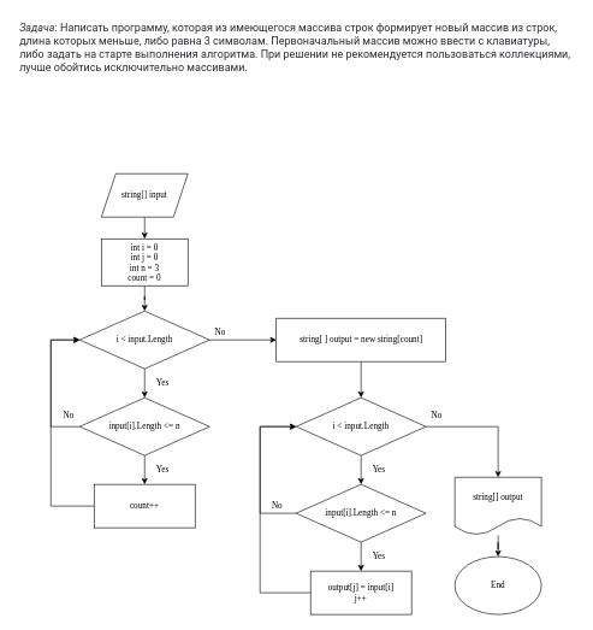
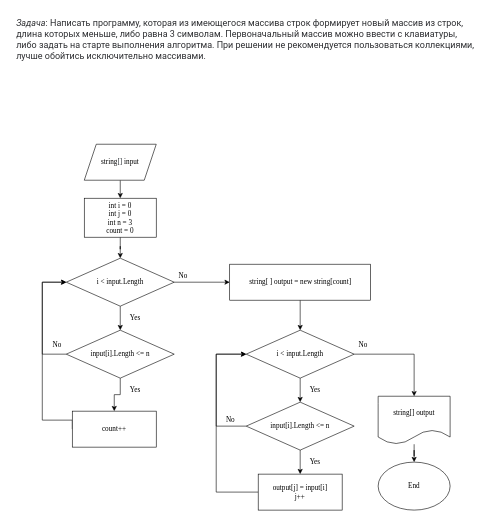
  <mxCell id="0" />
  <mxCell id="1" parent="0" />
  <mxCell id="2" value="&lt;div style=&quot;text-align: left;&quot;&gt;&lt;em style=&quot;background-color: rgb(255, 255, 255); color: rgb(44, 45, 48); font-family: Roboto, &amp;quot;San Francisco&amp;quot;, &amp;quot;Helvetica Neue&amp;quot;, Helvetica, Arial; font-size: 15px; box-sizing: border-box;&quot;&gt;Задача&lt;/em&gt;&lt;span style=&quot;background-color: rgb(255, 255, 255); color: rgb(44, 45, 48); font-family: Roboto, &amp;quot;San Francisco&amp;quot;, &amp;quot;Helvetica Neue&amp;quot;, Helvetica, Arial; font-size: 15px;&quot;&gt;: Написать программу, которая из имеющегося массива строк формирует новый массив из строк,&amp;nbsp;&lt;/span&gt;&lt;br&gt;&lt;/div&gt;&lt;em style=&quot;box-sizing: border-box; color: rgb(44, 45, 48); font-family: Roboto, &amp;quot;San Francisco&amp;quot;, &amp;quot;Helvetica Neue&amp;quot;, Helvetica, Arial; font-size: 15px; font-variant-ligatures: normal; font-variant-caps: normal; font-weight: 400; letter-spacing: normal; orphans: 2; text-indent: 0px; text-transform: none; widows: 2; word-spacing: 0px; -webkit-text-stroke-width: 0px; background-color: rgb(255, 255, 255); text-decoration-thickness: initial; text-decoration-style: initial; text-decoration-color: initial;&quot;&gt;&lt;div style=&quot;text-align: left;&quot;&gt;&lt;span style=&quot;font-style: normal;&quot;&gt;длина которых меньше, либо равна 3 символам.&amp;nbsp;&lt;/span&gt;&lt;span style=&quot;font-style: normal;&quot;&gt;Первоначальный массив можно ввести с клавиатуры,&amp;nbsp;&lt;/span&gt;&lt;/div&gt;&lt;div style=&quot;text-align: left;&quot;&gt;&lt;span style=&quot;font-style: normal;&quot;&gt;либо задать на старте выполнения алгоритма. При решении не рекомендуется пользоваться коллекциями,&amp;nbsp;&lt;/span&gt;&lt;/div&gt;&lt;div style=&quot;text-align: left;&quot;&gt;&lt;span style=&quot;font-style: normal;&quot;&gt;лучше обойтись исключительно массивами.&lt;/span&gt;&lt;/div&gt;&lt;/em&gt;" style="text;html=1;align=center;verticalAlign=middle;resizable=0;points=[];autosize=1;strokeColor=none;fillColor=none;" parent="1" vertex="1"><mxGeometry x="20" y="20" width="780" height="90" as="geometry" /></mxCell>
  <mxCell id="3" value="" style="edgeStyle=orthogonalEdgeStyle;rounded=0;orthogonalLoop=1;jettySize=auto;html=1;fontFamily=Verdana;" parent="1" source="4" target="7" edge="1"><mxGeometry relative="1" as="geometry" /></mxCell>
  <mxCell id="4" value="&lt;div style=&quot;text-align: start;&quot;&gt;&lt;span style=&quot;background-color: initial;&quot;&gt;string&lt;/span&gt;&lt;span style=&quot;background-color: initial;&quot;&gt;[]&lt;/span&gt;&lt;span style=&quot;background-color: initial;&quot;&gt;&amp;nbsp;&lt;/span&gt;&lt;font&gt;&lt;span style=&quot;background-color: rgb(255, 255, 255);&quot;&gt;output&lt;/span&gt;&lt;/font&gt;&lt;/div&gt;" style="shape=document;whiteSpace=wrap;html=1;boundedLbl=1;fontFamily=Verdana;" parent="1" vertex="1"><mxGeometry x="630" y="660.17" width="120" height="80" as="geometry" /></mxCell>
  <mxCell id="5" style="edgeStyle=orthogonalEdgeStyle;rounded=0;orthogonalLoop=1;jettySize=auto;html=1;entryX=0.5;entryY=0;entryDx=0;entryDy=0;fontFamily=Verdana;" parent="1" source="6" target="12" edge="1"><mxGeometry relative="1" as="geometry"><mxPoint x="200" y="425" as="targetPoint" /></mxGeometry></mxCell>
  <mxCell id="6" value="int i = 0&lt;br&gt;int j = 0&lt;br&gt;int n = 3&lt;br&gt;count = 0" style="rounded=0;whiteSpace=wrap;html=1;fontFamily=Verdana;" parent="1" vertex="1"><mxGeometry x="140" y="330" width="120" height="65" as="geometry" /></mxCell>
  <mxCell id="7" value="End" style="ellipse;whiteSpace=wrap;html=1;fontFamily=Verdana;" parent="1" vertex="1"><mxGeometry x="630" y="770" width="120" height="80" as="geometry" /></mxCell>
  <mxCell id="8" style="edgeStyle=orthogonalEdgeStyle;rounded=0;orthogonalLoop=1;jettySize=auto;html=1;exitX=0.5;exitY=1;exitDx=0;exitDy=0;entryX=0.5;entryY=0;entryDx=0;entryDy=0;fontFamily=Verdana;" parent="1" source="9" target="6" edge="1"><mxGeometry relative="1" as="geometry" /></mxCell>
  <mxCell id="9" value="string&lt;span style=&quot;color: rgb(36, 41, 47); text-align: start; background-color: rgb(255, 255, 255);&quot;&gt;[] &lt;/span&gt;&lt;span style=&quot;box-sizing: border-box; color: var(--color-prettylights-syntax-entity); text-align: start; background-color: rgb(255, 255, 255);&quot; class=&quot;pl-en&quot;&gt;input&lt;/span&gt;" style="shape=parallelogram;perimeter=parallelogramPerimeter;whiteSpace=wrap;html=1;fixedSize=1;fontFamily=Verdana;" parent="1" vertex="1"><mxGeometry x="140" y="240" width="120" height="60" as="geometry" /></mxCell>
  <mxCell id="10" value="" style="edgeStyle=orthogonalEdgeStyle;rounded=0;orthogonalLoop=1;jettySize=auto;html=1;fontFamily=Verdana;" edge="1" parent="1" source="12" target="15"><mxGeometry relative="1" as="geometry" /></mxCell>
  <mxCell id="11" value="" style="edgeStyle=orthogonalEdgeStyle;rounded=0;orthogonalLoop=1;jettySize=auto;html=1;fontFamily=Verdana;" edge="1" parent="1" source="12" target="19"><mxGeometry relative="1" as="geometry" /></mxCell>
  <mxCell id="12" value="i &amp;lt; input.Length" style="rhombus;whiteSpace=wrap;html=1;fontFamily=Verdana;" vertex="1" parent="1"><mxGeometry x="110" y="430" width="180" height="80" as="geometry" /></mxCell>
  <mxCell id="13" value="" style="edgeStyle=orthogonalEdgeStyle;rounded=0;orthogonalLoop=1;jettySize=auto;html=1;fontFamily=Verdana;" edge="1" parent="1" source="15" target="17"><mxGeometry relative="1" as="geometry" /></mxCell>
  <mxCell id="14" style="edgeStyle=orthogonalEdgeStyle;rounded=0;orthogonalLoop=1;jettySize=auto;html=1;exitX=0;exitY=0.5;exitDx=0;exitDy=0;entryX=0;entryY=0.5;entryDx=0;entryDy=0;fontFamily=Verdana;" edge="1" parent="1" source="15" target="12"><mxGeometry relative="1" as="geometry"><Array as="points"><mxPoint x="70" y="590" /><mxPoint x="70" y="470" /></Array></mxGeometry></mxCell>
  <mxCell id="15" value="input[i].Length &amp;lt;= n" style="rhombus;whiteSpace=wrap;html=1;fontFamily=Verdana;" vertex="1" parent="1"><mxGeometry x="110" y="550" width="180" height="80" as="geometry" /></mxCell>
  <mxCell id="16" style="edgeStyle=orthogonalEdgeStyle;rounded=0;orthogonalLoop=1;jettySize=auto;html=1;exitX=0;exitY=0.5;exitDx=0;exitDy=0;entryX=0;entryY=0.5;entryDx=0;entryDy=0;fontFamily=Verdana;" edge="1" parent="1" source="17" target="12"><mxGeometry relative="1" as="geometry"><Array as="points"><mxPoint x="70" y="700" /><mxPoint x="70" y="470" /></Array></mxGeometry></mxCell>
- <mxCell id="17" value="count++" style="rounded=0;whiteSpace=wrap;html=1;fontFamily=Verdana;" vertex="1" parent="1"><mxGeometry x="130" y="670" width="140" height="60" as="geometry" /></mxCell>
+ <mxCell id="17" value="count++" style="rounded=0;whiteSpace=wrap;html=1;fontFamily=Verdana;" vertex="1" parent="1"><mxGeometry x="120" y="685" width="140" height="60" as="geometry" /></mxCell>
  <mxCell id="18" value="" style="edgeStyle=orthogonalEdgeStyle;rounded=0;orthogonalLoop=1;jettySize=auto;html=1;fontFamily=Verdana;" edge="1" parent="1" source="19" target="22"><mxGeometry relative="1" as="geometry" /></mxCell>
  <mxCell id="19" value="string[ ] output = new string[count]" style="rounded=0;whiteSpace=wrap;html=1;fontFamily=Verdana;" vertex="1" parent="1"><mxGeometry x="382.5" y="440" width="235" height="60" as="geometry" /></mxCell>
  <mxCell id="20" value="" style="edgeStyle=orthogonalEdgeStyle;rounded=0;orthogonalLoop=1;jettySize=auto;html=1;fontFamily=Verdana;" edge="1" parent="1" source="22" target="25"><mxGeometry relative="1" as="geometry" /></mxCell>
  <mxCell id="21" style="edgeStyle=orthogonalEdgeStyle;rounded=0;orthogonalLoop=1;jettySize=auto;html=1;exitX=1;exitY=0.5;exitDx=0;exitDy=0;entryX=0.5;entryY=0;entryDx=0;entryDy=0;fontFamily=Verdana;" edge="1" parent="1" source="22" target="4"><mxGeometry relative="1" as="geometry" /></mxCell>
  <mxCell id="22" value="i &amp;lt; input.Length" style="rhombus;whiteSpace=wrap;html=1;fontFamily=Verdana;" vertex="1" parent="1"><mxGeometry x="410" y="550" width="180" height="80" as="geometry" /></mxCell>
  <mxCell id="23" value="" style="edgeStyle=orthogonalEdgeStyle;rounded=0;orthogonalLoop=1;jettySize=auto;html=1;fontFamily=Verdana;" edge="1" parent="1" source="25" target="27"><mxGeometry relative="1" as="geometry" /></mxCell>
  <mxCell id="24" style="edgeStyle=orthogonalEdgeStyle;rounded=0;orthogonalLoop=1;jettySize=auto;html=1;exitX=0;exitY=0.5;exitDx=0;exitDy=0;entryX=0;entryY=0.5;entryDx=0;entryDy=0;fontFamily=Verdana;" edge="1" parent="1" source="25" target="22"><mxGeometry relative="1" as="geometry"><Array as="points"><mxPoint x="360" y="710" /><mxPoint x="360" y="590" /></Array></mxGeometry></mxCell>
  <mxCell id="25" value="input[i].Length &amp;lt;= n" style="rhombus;whiteSpace=wrap;html=1;fontFamily=Verdana;" vertex="1" parent="1"><mxGeometry x="410" y="670" width="180" height="80" as="geometry" /></mxCell>
  <mxCell id="26" style="edgeStyle=orthogonalEdgeStyle;rounded=0;orthogonalLoop=1;jettySize=auto;html=1;exitX=0;exitY=0.5;exitDx=0;exitDy=0;entryX=0;entryY=0.5;entryDx=0;entryDy=0;fontFamily=Verdana;" edge="1" parent="1" source="27" target="22"><mxGeometry relative="1" as="geometry"><Array as="points"><mxPoint x="360" y="820" /><mxPoint x="360" y="590" /></Array></mxGeometry></mxCell>
  <mxCell id="27" value="output[j] = input[i]&lt;br&gt;j++" style="rounded=0;whiteSpace=wrap;html=1;fontFamily=Verdana;" vertex="1" parent="1"><mxGeometry x="430" y="790" width="140" height="60" as="geometry" /></mxCell>
  <mxCell id="28" value="Yes" style="text;html=1;strokeColor=none;fillColor=none;align=center;verticalAlign=middle;whiteSpace=wrap;rounded=0;fontFamily=Verdana;" vertex="1" parent="1"><mxGeometry x="210" y="520" width="30" height="20" as="geometry" /></mxCell>
  <mxCell id="29" value="Yes" style="text;html=1;strokeColor=none;fillColor=none;align=center;verticalAlign=middle;whiteSpace=wrap;rounded=0;fontFamily=Verdana;" vertex="1" parent="1"><mxGeometry x="210" y="640" width="30" height="20" as="geometry" /></mxCell>
  <mxCell id="30" value="Yes" style="text;html=1;strokeColor=none;fillColor=none;align=center;verticalAlign=middle;whiteSpace=wrap;rounded=0;fontFamily=Verdana;" vertex="1" parent="1"><mxGeometry x="510" y="640.17" width="30" height="20" as="geometry" /></mxCell>
  <mxCell id="31" value="Yes" style="text;html=1;strokeColor=none;fillColor=none;align=center;verticalAlign=middle;whiteSpace=wrap;rounded=0;fontFamily=Verdana;" vertex="1" parent="1"><mxGeometry x="510" y="760" width="30" height="20" as="geometry" /></mxCell>
  <mxCell id="32" value="No" style="text;html=1;strokeColor=none;fillColor=none;align=center;verticalAlign=middle;whiteSpace=wrap;rounded=0;fontFamily=Verdana;" vertex="1" parent="1"><mxGeometry x="80" y="565" width="30" height="20" as="geometry" /></mxCell>
  <mxCell id="33" value="No" style="text;html=1;strokeColor=none;fillColor=none;align=center;verticalAlign=middle;whiteSpace=wrap;rounded=0;fontFamily=Verdana;" vertex="1" parent="1"><mxGeometry x="290" y="450" width="30" height="20" as="geometry" /></mxCell>
  <mxCell id="34" value="No" style="text;html=1;strokeColor=none;fillColor=none;align=center;verticalAlign=middle;whiteSpace=wrap;rounded=0;fontFamily=Verdana;" vertex="1" parent="1"><mxGeometry x="590" y="565" width="30" height="20" as="geometry" /></mxCell>
  <mxCell id="35" value="No" style="text;html=1;strokeColor=none;fillColor=none;align=center;verticalAlign=middle;whiteSpace=wrap;rounded=0;fontFamily=Verdana;" vertex="1" parent="1"><mxGeometry x="369" y="690" width="30" height="20" as="geometry" /></mxCell>
